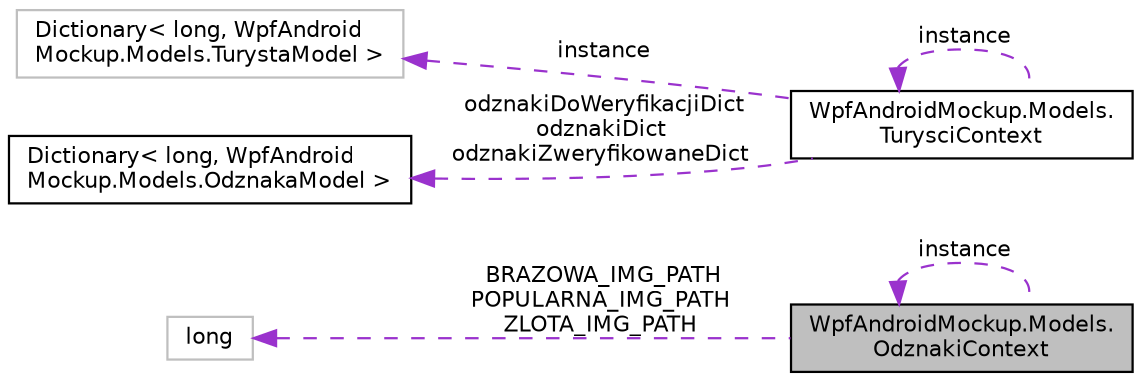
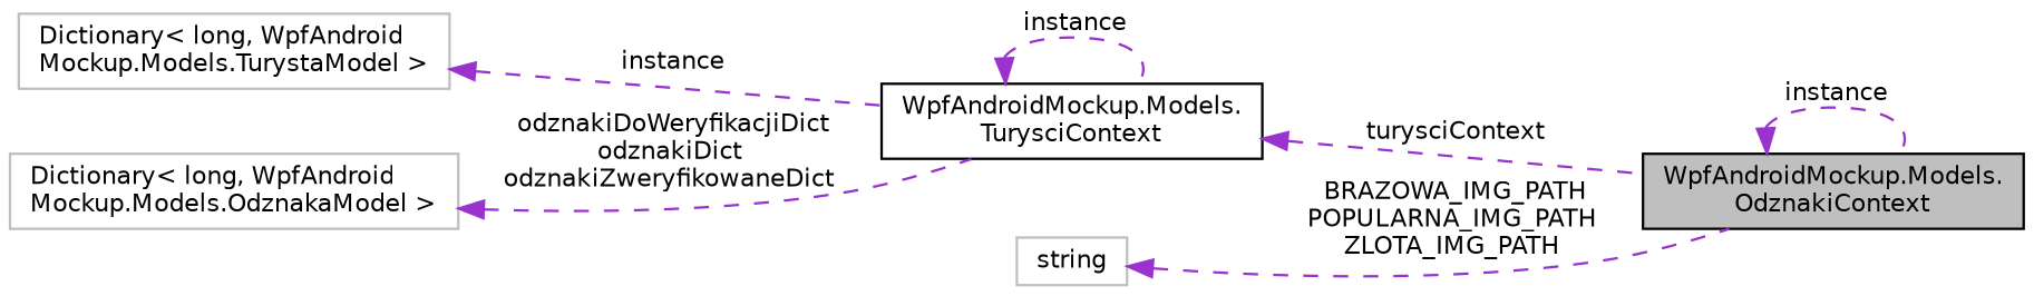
  digraph {
    rankdir=LR
    node [color=grey75 fillcolor=white fontname=Helvetica fontsize=10 shape=record style=filled]
    edge [color=darkorchid3 dir=back fontname=Helvetica fontsize=10 labelfontname=Helvetica labelfontsize=10 style=dashed]
    n1 [color=black fillcolor=grey75 fontcolor=black height=0.2 label="WpfAndroidMockup.Models.\lOdznakiContext" width=0.4]
    n2 [color=black height=0.2 label="WpfAndroidMockup.Models.\lTurysciContext" width=0.4]
    n3 [height=0.2 label="Dictionary\< long, WpfAndroid\lMockup.Models.TurystaModel \>" width=0.4]
-   n4 [height=0.2 label=long width=0.4]
-   n5 [color=black height=0.2 label="Dictionary\< long, WpfAndroid\lMockup.Models.OdznakaModel \>" width=0.4]
+   n4 [height=0.2 label=string width=0.4]
+   n5 [height=0.2 label="Dictionary\< long, WpfAndroid\lMockup.Models.OdznakaModel \>" width=0.4]
    n1 -> n1 [label=" instance"]
+   n2 -> n1 [label=" turysciContext"]
    n2 -> n2 [label=" instance"]
    n3 -> n2 [label=" instance"]
    n4 -> n1 [label=" BRAZOWA_IMG_PATH\nPOPULARNA_IMG_PATH\nZLOTA_IMG_PATH"]
    n5 -> n2 [label=" odznakiDoWeryfikacjiDict\nodznakiDict\nodznakiZweryfikowaneDict"]
  }
